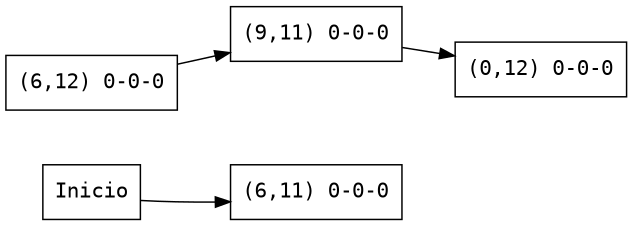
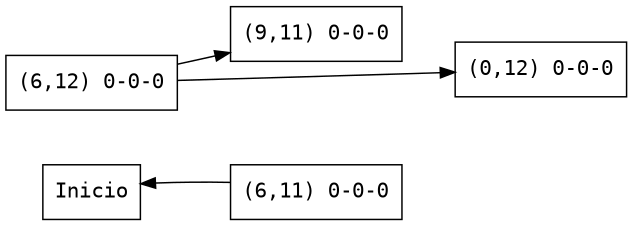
  digraph {
    fontname="DejaVu Sans Mono"
    rankdir=LR
    node [fontname="DejaVu Sans Mono" shape=record]
    edge [fontname="DejaVu Sans Mono"]
    n1 [label=" Inicio "]
    n2 [label="(6,11) 0-0-0"]
    n3 [label="(6,12) 0-0-0"]
    n4 [label="(9,11) 0-0-0"]
    n5 [label="(0,12) 0-0-0"]
-   n1 -> n2
+   n2 -> n1
    n3 -> n4
-   n4 -> n5
+   n3 -> n5
  }
